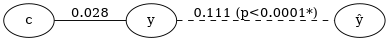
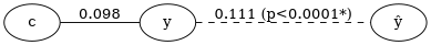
  graph {
    rankdir=LR
    n1 [label=c]
    n2 [label=y]
    n3 [label=<y&#770;>]
-   n1 -- n2 [label=0.028]
+   n1 -- n2 [label=0.098]
    n2 -- n3 [label="0.111 (p<0.0001*)" style=dashed]
  }
